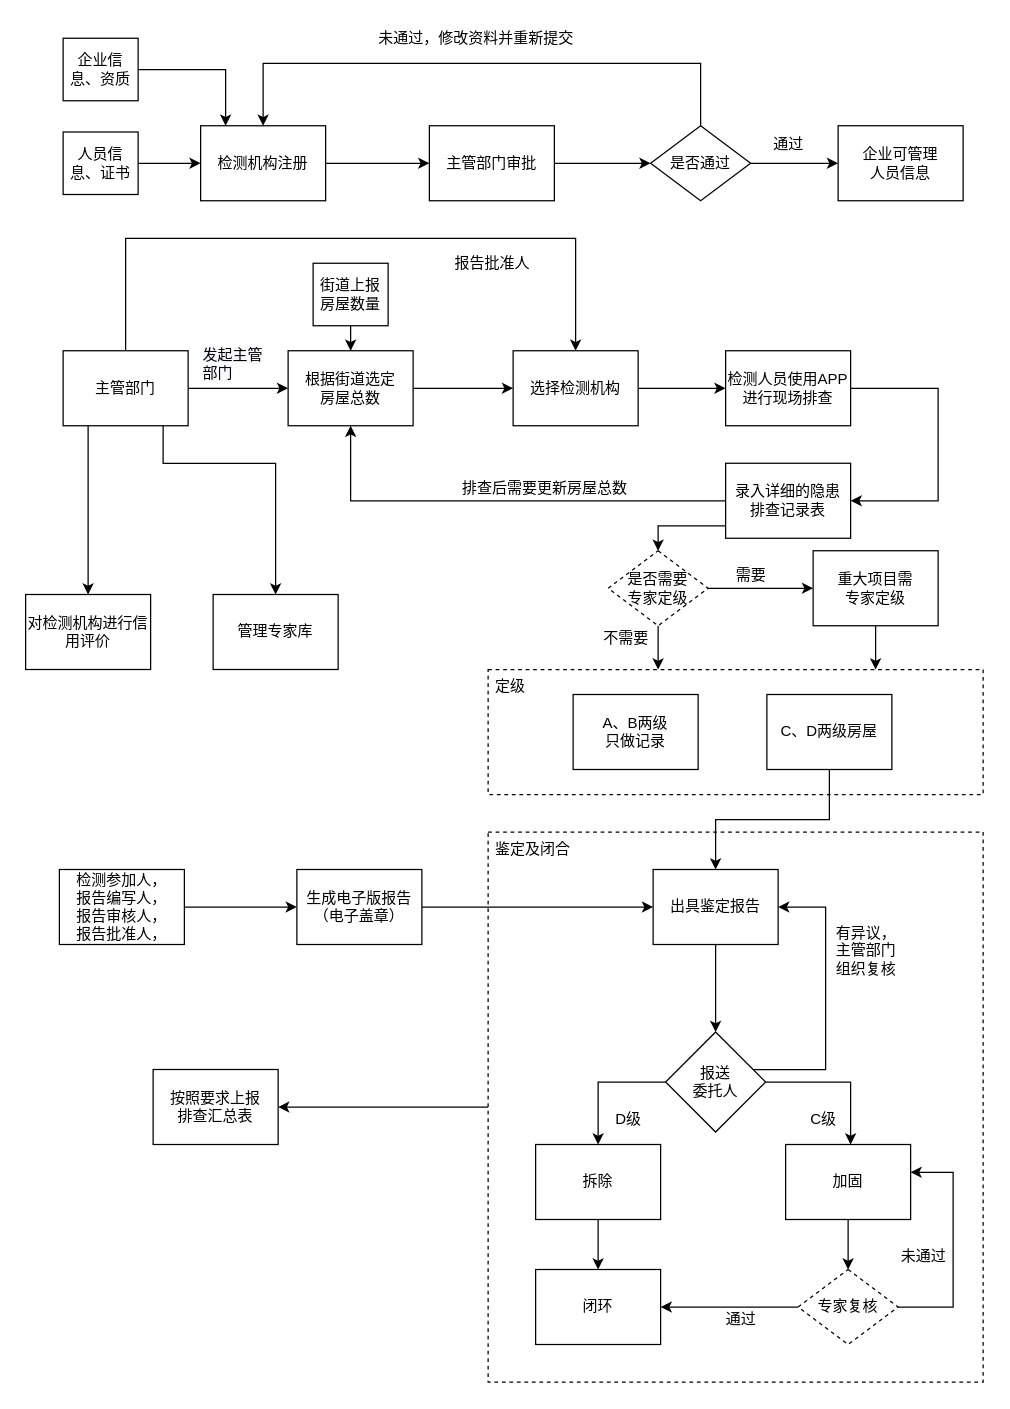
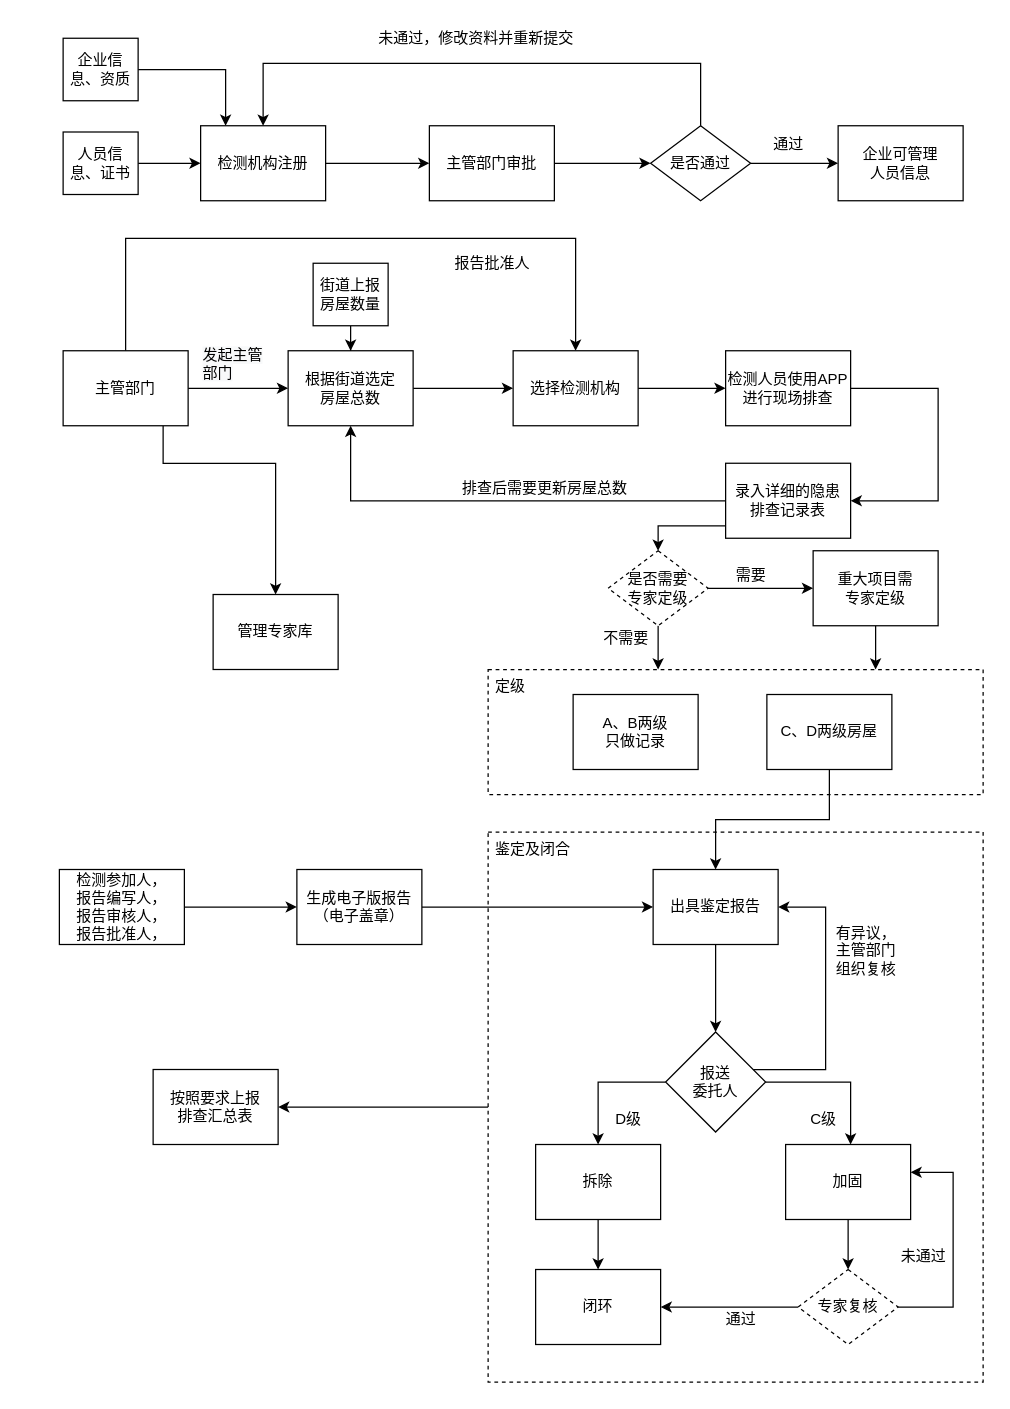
  <mxCell id="0" />
  <mxCell id="1" parent="0" />
  <mxCell id="2" value="" style="edgeStyle=orthogonalEdgeStyle;rounded=0;orthogonalLoop=1;jettySize=auto;html=1;" edge="1" parent="1" source="3" target="9"><mxGeometry relative="1" as="geometry" /></mxCell>
  <mxCell id="3" value="检测机构注册" style="rounded=0;whiteSpace=wrap;html=1;" vertex="1" parent="1"><mxGeometry x="160" y="100" width="100" height="60" as="geometry" /></mxCell>
  <mxCell id="4" style="edgeStyle=orthogonalEdgeStyle;rounded=0;orthogonalLoop=1;jettySize=auto;html=1;" edge="1" parent="1" source="5" target="3"><mxGeometry relative="1" as="geometry"><Array as="points"><mxPoint x="180" y="55" /></Array></mxGeometry></mxCell>
  <mxCell id="5" value="企业信息、资质" style="rounded=0;whiteSpace=wrap;html=1;" vertex="1" parent="1"><mxGeometry x="50" y="30" width="60" height="50" as="geometry" /></mxCell>
  <mxCell id="6" value="" style="edgeStyle=orthogonalEdgeStyle;rounded=0;orthogonalLoop=1;jettySize=auto;html=1;" edge="1" parent="1" source="7" target="3"><mxGeometry relative="1" as="geometry" /></mxCell>
  <mxCell id="7" value="人员信息、证书" style="rounded=0;whiteSpace=wrap;html=1;" vertex="1" parent="1"><mxGeometry x="50" y="105" width="60" height="50" as="geometry" /></mxCell>
  <mxCell id="8" value="" style="edgeStyle=orthogonalEdgeStyle;rounded=0;orthogonalLoop=1;jettySize=auto;html=1;" edge="1" parent="1" source="9" target="12"><mxGeometry relative="1" as="geometry" /></mxCell>
  <mxCell id="9" value="主管部门审批" style="rounded=0;whiteSpace=wrap;html=1;" vertex="1" parent="1"><mxGeometry x="343" y="100" width="100" height="60" as="geometry" /></mxCell>
  <mxCell id="10" style="edgeStyle=orthogonalEdgeStyle;rounded=0;orthogonalLoop=1;jettySize=auto;html=1;entryX=0.5;entryY=0;entryDx=0;entryDy=0;" edge="1" parent="1" source="12" target="3"><mxGeometry relative="1" as="geometry"><Array as="points"><mxPoint x="560" y="50" /><mxPoint x="210" y="50" /></Array></mxGeometry></mxCell>
  <mxCell id="11" value="" style="edgeStyle=orthogonalEdgeStyle;rounded=0;orthogonalLoop=1;jettySize=auto;html=1;" edge="1" parent="1" source="12" target="14"><mxGeometry relative="1" as="geometry" /></mxCell>
  <mxCell id="12" value="是否通过" style="rhombus;whiteSpace=wrap;html=1;" vertex="1" parent="1"><mxGeometry x="520" y="100" width="80" height="60" as="geometry" /></mxCell>
  <mxCell id="13" value="未通过，修改资料并重新提交" style="text;html=1;resizable=0;autosize=1;align=center;verticalAlign=middle;points=[];fillColor=none;strokeColor=none;rounded=0;" vertex="1" parent="1"><mxGeometry x="295" y="20" width="170" height="20" as="geometry" /></mxCell>
  <mxCell id="14" value="企业可管理&lt;br&gt;人员信息" style="rounded=0;whiteSpace=wrap;html=1;" vertex="1" parent="1"><mxGeometry x="670" y="100" width="100" height="60" as="geometry" /></mxCell>
  <mxCell id="15" value="通过" style="text;html=1;resizable=0;autosize=1;align=center;verticalAlign=middle;points=[];fillColor=none;strokeColor=none;rounded=0;" vertex="1" parent="1"><mxGeometry x="610" y="105" width="40" height="20" as="geometry" /></mxCell>
  <mxCell id="16" value="" style="edgeStyle=orthogonalEdgeStyle;rounded=0;orthogonalLoop=1;jettySize=auto;html=1;" edge="1" parent="1" source="20" target="22"><mxGeometry relative="1" as="geometry" /></mxCell>
- <mxCell id="17" value="" style="edgeStyle=orthogonalEdgeStyle;rounded=0;orthogonalLoop=1;jettySize=auto;html=1;" edge="1" parent="1" source="20" target="52"><mxGeometry relative="1" as="geometry"><Array as="points"><mxPoint x="70" y="370" /><mxPoint x="70" y="370" /></Array></mxGeometry></mxCell>
  <mxCell id="18" style="edgeStyle=orthogonalEdgeStyle;rounded=0;orthogonalLoop=1;jettySize=auto;html=1;entryX=0.5;entryY=0;entryDx=0;entryDy=0;" edge="1" parent="1" source="20" target="58"><mxGeometry relative="1" as="geometry"><Array as="points"><mxPoint x="130" y="370" /><mxPoint x="220" y="370" /></Array></mxGeometry></mxCell>
  <mxCell id="19" style="edgeStyle=orthogonalEdgeStyle;rounded=0;orthogonalLoop=1;jettySize=auto;html=1;entryX=0.5;entryY=0;entryDx=0;entryDy=0;" edge="1" parent="1" source="20" target="26"><mxGeometry relative="1" as="geometry"><Array as="points"><mxPoint x="100" y="190" /><mxPoint x="460" y="190" /></Array></mxGeometry></mxCell>
  <mxCell id="20" value="主管部门" style="rounded=0;whiteSpace=wrap;html=1;" vertex="1" parent="1"><mxGeometry x="50" y="280" width="100" height="60" as="geometry" /></mxCell>
  <mxCell id="21" value="" style="edgeStyle=orthogonalEdgeStyle;rounded=0;orthogonalLoop=1;jettySize=auto;html=1;" edge="1" parent="1" source="22" target="26"><mxGeometry relative="1" as="geometry" /></mxCell>
  <mxCell id="22" value="根据街道选定&lt;br&gt;房屋总数" style="rounded=0;whiteSpace=wrap;html=1;" vertex="1" parent="1"><mxGeometry x="230" y="280" width="100" height="60" as="geometry" /></mxCell>
  <mxCell id="23" value="" style="edgeStyle=orthogonalEdgeStyle;rounded=0;orthogonalLoop=1;jettySize=auto;html=1;" edge="1" parent="1" source="24" target="22"><mxGeometry relative="1" as="geometry" /></mxCell>
  <mxCell id="24" value="街道上报房屋数量" style="rounded=0;whiteSpace=wrap;html=1;" vertex="1" parent="1"><mxGeometry x="250" y="210" width="60" height="50" as="geometry" /></mxCell>
  <mxCell id="25" value="" style="edgeStyle=orthogonalEdgeStyle;rounded=0;orthogonalLoop=1;jettySize=auto;html=1;" edge="1" parent="1" source="26" target="28"><mxGeometry relative="1" as="geometry" /></mxCell>
  <mxCell id="26" value="选择检测机构" style="rounded=0;whiteSpace=wrap;html=1;" vertex="1" parent="1"><mxGeometry x="410" y="280" width="100" height="60" as="geometry" /></mxCell>
  <mxCell id="27" style="edgeStyle=orthogonalEdgeStyle;rounded=0;orthogonalLoop=1;jettySize=auto;html=1;" edge="1" parent="1" source="28" target="31"><mxGeometry relative="1" as="geometry"><Array as="points"><mxPoint x="750" y="310" /></Array></mxGeometry></mxCell>
  <mxCell id="28" value="检测人员使用APP进行现场排查" style="rounded=0;whiteSpace=wrap;html=1;" vertex="1" parent="1"><mxGeometry x="580" y="280" width="100" height="60" as="geometry" /></mxCell>
  <mxCell id="29" style="edgeStyle=orthogonalEdgeStyle;rounded=0;orthogonalLoop=1;jettySize=auto;html=1;entryX=0.5;entryY=1;entryDx=0;entryDy=0;" edge="1" parent="1" source="31" target="22"><mxGeometry relative="1" as="geometry" /></mxCell>
  <mxCell id="30" style="edgeStyle=orthogonalEdgeStyle;rounded=0;orthogonalLoop=1;jettySize=auto;html=1;entryX=0.5;entryY=0;entryDx=0;entryDy=0;" edge="1" parent="1" source="31" target="69"><mxGeometry relative="1" as="geometry"><Array as="points"><mxPoint x="526" y="420" /></Array></mxGeometry></mxCell>
  <mxCell id="31" value="录入详细的隐患&lt;br&gt;排查记录表" style="rounded=0;whiteSpace=wrap;html=1;" vertex="1" parent="1"><mxGeometry x="580" y="370" width="100" height="60" as="geometry" /></mxCell>
  <mxCell id="32" value="A、B两级&lt;br&gt;只做记录" style="rounded=0;whiteSpace=wrap;html=1;" vertex="1" parent="1"><mxGeometry x="458" y="555" width="100" height="60" as="geometry" /></mxCell>
  <mxCell id="33" value="" style="edgeStyle=orthogonalEdgeStyle;rounded=0;orthogonalLoop=1;jettySize=auto;html=1;" edge="1" parent="1" source="34" target="36"><mxGeometry relative="1" as="geometry" /></mxCell>
  <mxCell id="34" value="C、D两级房屋" style="rounded=0;whiteSpace=wrap;html=1;" vertex="1" parent="1"><mxGeometry x="613" y="555" width="100" height="60" as="geometry" /></mxCell>
  <mxCell id="35" value="" style="edgeStyle=orthogonalEdgeStyle;rounded=0;orthogonalLoop=1;jettySize=auto;html=1;" edge="1" parent="1" source="36" target="49"><mxGeometry relative="1" as="geometry" /></mxCell>
  <mxCell id="36" value="出具鉴定报告" style="rounded=0;whiteSpace=wrap;html=1;" vertex="1" parent="1"><mxGeometry x="522" y="695" width="100" height="60" as="geometry" /></mxCell>
  <mxCell id="37" value="" style="edgeStyle=orthogonalEdgeStyle;rounded=0;orthogonalLoop=1;jettySize=auto;html=1;" edge="1" parent="1" source="38" target="43"><mxGeometry relative="1" as="geometry" /></mxCell>
  <mxCell id="38" value="拆除" style="rounded=0;whiteSpace=wrap;html=1;" vertex="1" parent="1"><mxGeometry x="428" y="915" width="100" height="60" as="geometry" /></mxCell>
  <mxCell id="39" value="" style="edgeStyle=orthogonalEdgeStyle;rounded=0;orthogonalLoop=1;jettySize=auto;html=1;" edge="1" parent="1" source="40"><mxGeometry relative="1" as="geometry"><mxPoint x="678" y="1015" as="targetPoint" /></mxGeometry></mxCell>
  <mxCell id="40" value="加固" style="rounded=0;whiteSpace=wrap;html=1;" vertex="1" parent="1"><mxGeometry x="628" y="915" width="100" height="60" as="geometry" /></mxCell>
  <mxCell id="41" value="C级" style="text;html=1;resizable=0;autosize=1;align=center;verticalAlign=middle;points=[];fillColor=none;strokeColor=none;rounded=0;" vertex="1" parent="1"><mxGeometry x="638" y="885" width="40" height="20" as="geometry" /></mxCell>
  <mxCell id="42" value="D级" style="text;html=1;resizable=0;autosize=1;align=center;verticalAlign=middle;points=[];fillColor=none;strokeColor=none;rounded=0;" vertex="1" parent="1"><mxGeometry x="482" y="885" width="40" height="20" as="geometry" /></mxCell>
  <mxCell id="43" value="闭环" style="rounded=0;whiteSpace=wrap;html=1;" vertex="1" parent="1"><mxGeometry x="428" y="1015" width="100" height="60" as="geometry" /></mxCell>
  <mxCell id="44" value="排查后需要更新房屋总数" style="text;html=1;resizable=0;autosize=1;align=center;verticalAlign=middle;points=[];fillColor=none;strokeColor=none;rounded=0;rotation=0;" vertex="1" parent="1"><mxGeometry x="360" y="380" width="150" height="20" as="geometry" /></mxCell>
  <mxCell id="45" value="定级" style="text;strokeColor=default;fillColor=none;align=left;verticalAlign=top;spacingLeft=4;spacingRight=4;overflow=hidden;rotatable=0;points=[[0,0.5],[1,0.5]];portConstraint=eastwest;dashed=1;" vertex="1" parent="1"><mxGeometry x="390" y="535" width="396" height="100" as="geometry" /></mxCell>
  <mxCell id="46" style="edgeStyle=orthogonalEdgeStyle;rounded=0;orthogonalLoop=1;jettySize=auto;html=1;entryX=1;entryY=0.5;entryDx=0;entryDy=0;" edge="1" parent="1" source="49" target="36"><mxGeometry relative="1" as="geometry"><Array as="points"><mxPoint x="660" y="855" /><mxPoint x="660" y="725" /></Array></mxGeometry></mxCell>
  <mxCell id="47" style="edgeStyle=orthogonalEdgeStyle;rounded=0;orthogonalLoop=1;jettySize=auto;html=1;entryX=0.5;entryY=0;entryDx=0;entryDy=0;" edge="1" parent="1" source="49" target="38"><mxGeometry relative="1" as="geometry" /></mxCell>
  <mxCell id="48" style="edgeStyle=orthogonalEdgeStyle;rounded=0;orthogonalLoop=1;jettySize=auto;html=1;" edge="1" parent="1" source="49" target="40"><mxGeometry relative="1" as="geometry"><Array as="points"><mxPoint x="680" y="865" /></Array></mxGeometry></mxCell>
  <mxCell id="49" value="报送&lt;br&gt;委托人" style="rhombus;whiteSpace=wrap;html=1;" vertex="1" parent="1"><mxGeometry x="532" y="825" width="80" height="80" as="geometry" /></mxCell>
  <mxCell id="50" value="有异议，&lt;br&gt;主管部门&lt;br&gt;组织复核" style="text;html=1;resizable=0;autosize=1;align=center;verticalAlign=middle;points=[];fillColor=none;strokeColor=none;rounded=0;dashed=1;" vertex="1" parent="1"><mxGeometry x="662" y="735" width="60" height="50" as="geometry" /></mxCell>
  <mxCell id="51" value="&lt;span style=&quot;color: rgb(0, 0, 0); font-family: Helvetica; font-size: 12px; font-style: normal; font-variant-ligatures: normal; font-variant-caps: normal; font-weight: 400; letter-spacing: normal; orphans: 2; text-align: center; text-indent: 0px; text-transform: none; widows: 2; word-spacing: 0px; -webkit-text-stroke-width: 0px; background-color: rgb(248, 249, 250); text-decoration-thickness: initial; text-decoration-style: initial; text-decoration-color: initial; float: none; display: inline !important;&quot;&gt;发起&lt;/span&gt;&lt;span style=&quot;color: rgb(0, 0, 0); font-family: Helvetica; font-size: 12px; font-style: normal; font-variant-ligatures: normal; font-variant-caps: normal; font-weight: 400; letter-spacing: normal; orphans: 2; text-align: center; text-indent: 0px; text-transform: none; widows: 2; word-spacing: 0px; -webkit-text-stroke-width: 0px; background-color: rgb(248, 249, 250); text-decoration-thickness: initial; text-decoration-style: initial; text-decoration-color: initial; float: none; display: inline !important;&quot;&gt;主管部门&lt;/span&gt;" style="text;whiteSpace=wrap;html=1;" vertex="1" parent="1"><mxGeometry x="160" y="270" width="60" height="40" as="geometry" /></mxCell>
- <mxCell id="52" value="对检测机构进行信用评价" style="rounded=0;whiteSpace=wrap;html=1;" vertex="1" parent="1"><mxGeometry x="20" y="475" width="100" height="60" as="geometry" /></mxCell>
  <mxCell id="53" value="" style="edgeStyle=orthogonalEdgeStyle;rounded=0;orthogonalLoop=1;jettySize=auto;html=1;" edge="1" parent="1" source="54" target="56"><mxGeometry relative="1" as="geometry" /></mxCell>
  <mxCell id="54" value="检测参加人，&lt;br&gt;报告编写人，&lt;br&gt;报告审核人，&lt;br&gt;报告批准人，" style="rounded=0;whiteSpace=wrap;html=1;" vertex="1" parent="1"><mxGeometry x="47" y="695" width="100" height="60" as="geometry" /></mxCell>
  <mxCell id="55" style="edgeStyle=orthogonalEdgeStyle;rounded=0;orthogonalLoop=1;jettySize=auto;html=1;entryX=0;entryY=0.5;entryDx=0;entryDy=0;" edge="1" parent="1" source="56" target="36"><mxGeometry relative="1" as="geometry"><mxPoint x="382" y="765" as="targetPoint" /></mxGeometry></mxCell>
  <mxCell id="56" value="生成电子版报告（电子盖章）" style="rounded=0;whiteSpace=wrap;html=1;" vertex="1" parent="1"><mxGeometry x="237" y="695" width="100" height="60" as="geometry" /></mxCell>
  <mxCell id="57" value="按照要求上报&lt;br&gt;排查汇总表" style="rounded=0;whiteSpace=wrap;html=1;" vertex="1" parent="1"><mxGeometry x="122" y="855" width="100" height="60" as="geometry" /></mxCell>
  <mxCell id="58" value="管理专家库" style="rounded=0;whiteSpace=wrap;html=1;" vertex="1" parent="1"><mxGeometry x="170" y="475" width="100" height="60" as="geometry" /></mxCell>
  <mxCell id="59" value="" style="edgeStyle=orthogonalEdgeStyle;rounded=0;orthogonalLoop=1;jettySize=auto;html=1;" edge="1" parent="1" source="60" target="45"><mxGeometry relative="1" as="geometry"><Array as="points"><mxPoint x="700" y="530" /><mxPoint x="700" y="530" /></Array></mxGeometry></mxCell>
  <mxCell id="60" value="重大项目需&lt;br&gt;专家定级" style="rounded=0;whiteSpace=wrap;html=1;" vertex="1" parent="1"><mxGeometry x="650" y="440" width="100" height="60" as="geometry" /></mxCell>
  <mxCell id="61" value="" style="edgeStyle=orthogonalEdgeStyle;rounded=0;orthogonalLoop=1;jettySize=auto;html=1;" edge="1" parent="1" source="63" target="43"><mxGeometry relative="1" as="geometry" /></mxCell>
  <mxCell id="62" style="edgeStyle=orthogonalEdgeStyle;rounded=0;orthogonalLoop=1;jettySize=auto;html=1;entryX=0.999;entryY=0.37;entryDx=0;entryDy=0;entryPerimeter=0;" edge="1" parent="1" source="63" target="40"><mxGeometry relative="1" as="geometry"><mxPoint x="742" y="935" as="targetPoint" /><Array as="points"><mxPoint x="762" y="1045" /><mxPoint x="762" y="937" /></Array></mxGeometry></mxCell>
  <mxCell id="63" value="专家复核" style="rhombus;whiteSpace=wrap;html=1;dashed=1;strokeColor=default;" vertex="1" parent="1"><mxGeometry x="638" y="1015" width="80" height="60" as="geometry" /></mxCell>
  <mxCell id="64" value="未通过" style="text;html=1;resizable=0;autosize=1;align=center;verticalAlign=middle;points=[];fillColor=none;strokeColor=none;rounded=0;dashed=1;" vertex="1" parent="1"><mxGeometry x="713" y="995" width="50" height="20" as="geometry" /></mxCell>
  <mxCell id="65" value="通过" style="text;html=1;resizable=0;autosize=1;align=center;verticalAlign=middle;points=[];fillColor=none;strokeColor=none;rounded=0;dashed=1;" vertex="1" parent="1"><mxGeometry x="572" y="1045" width="40" height="20" as="geometry" /></mxCell>
  <mxCell id="66" value="报告批准人" style="text;html=1;resizable=0;autosize=1;align=center;verticalAlign=middle;points=[];fillColor=none;strokeColor=none;rounded=0;dashed=1;" vertex="1" parent="1"><mxGeometry x="338" y="200" width="110" height="20" as="geometry" /></mxCell>
  <mxCell id="67" value="" style="edgeStyle=orthogonalEdgeStyle;rounded=0;orthogonalLoop=1;jettySize=auto;html=1;" edge="1" parent="1" source="69" target="60"><mxGeometry relative="1" as="geometry" /></mxCell>
  <mxCell id="68" value="" style="edgeStyle=orthogonalEdgeStyle;rounded=0;orthogonalLoop=1;jettySize=auto;html=1;" edge="1" parent="1" source="69" target="45"><mxGeometry relative="1" as="geometry"><Array as="points"><mxPoint x="526" y="530" /><mxPoint x="526" y="530" /></Array></mxGeometry></mxCell>
  <mxCell id="69" value="是否需要&lt;br&gt;专家定级" style="rhombus;whiteSpace=wrap;html=1;dashed=1;strokeColor=default;" vertex="1" parent="1"><mxGeometry x="486" y="440" width="80" height="60" as="geometry" /></mxCell>
  <mxCell id="70" value="需要" style="text;html=1;resizable=0;autosize=1;align=center;verticalAlign=middle;points=[];fillColor=none;strokeColor=none;rounded=0;dashed=1;" vertex="1" parent="1"><mxGeometry x="580" y="450" width="40" height="20" as="geometry" /></mxCell>
  <mxCell id="71" value="不需要" style="text;html=1;resizable=0;autosize=1;align=center;verticalAlign=middle;points=[];fillColor=none;strokeColor=none;rounded=0;dashed=1;" vertex="1" parent="1"><mxGeometry x="475" y="500" width="50" height="20" as="geometry" /></mxCell>
  <mxCell id="72" style="edgeStyle=orthogonalEdgeStyle;rounded=0;orthogonalLoop=1;jettySize=auto;html=1;entryX=1;entryY=0.5;entryDx=0;entryDy=0;" edge="1" parent="1" source="73" target="57"><mxGeometry relative="1" as="geometry" /></mxCell>
  <mxCell id="73" value="鉴定及闭合" style="text;strokeColor=default;fillColor=none;align=left;verticalAlign=top;spacingLeft=4;spacingRight=4;overflow=hidden;rotatable=0;points=[[0,0.5],[1,0.5]];portConstraint=eastwest;dashed=1;" vertex="1" parent="1"><mxGeometry x="390" y="665" width="396" height="440" as="geometry" /></mxCell>
